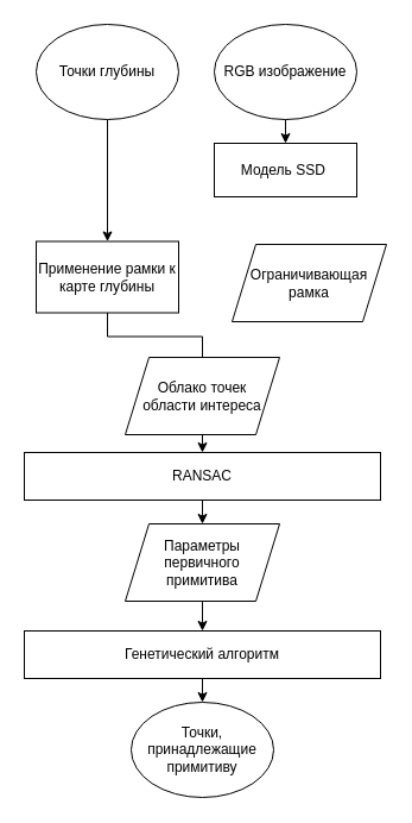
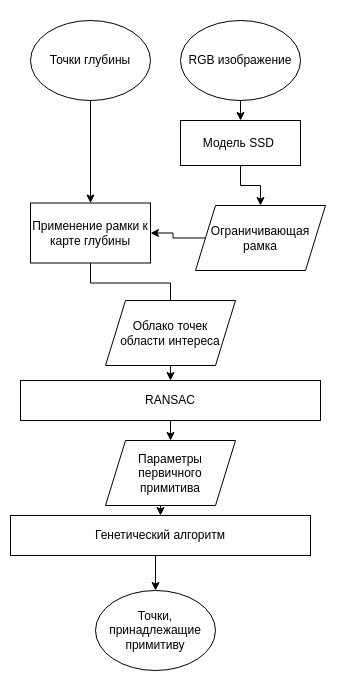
  <mxCell id="0" />
  <mxCell id="1" parent="0" />
  <mxCell id="2" style="edgeStyle=orthogonalEdgeStyle;rounded=0;orthogonalLoop=1;jettySize=auto;html=1;exitX=0.5;exitY=1;exitDx=0;exitDy=0;entryX=0.5;entryY=0;entryDx=0;entryDy=0;" edge="1" parent="1" source="3" target="7"><mxGeometry relative="1" as="geometry" /></mxCell>
  <mxCell id="3" value="RGB изображение" style="ellipse;whiteSpace=wrap;html=1;" vertex="1" parent="1"><mxGeometry x="180" y="20" width="120" height="80" as="geometry" /></mxCell>
  <mxCell id="4" style="edgeStyle=orthogonalEdgeStyle;rounded=0;orthogonalLoop=1;jettySize=auto;html=1;exitX=0.5;exitY=1;exitDx=0;exitDy=0;entryX=0.5;entryY=0;entryDx=0;entryDy=0;" edge="1" parent="1" source="5" target="11"><mxGeometry relative="1" as="geometry" /></mxCell>
  <mxCell id="5" value="Точки глубины" style="ellipse;whiteSpace=wrap;html=1;" vertex="1" parent="1"><mxGeometry x="30" y="20" width="120" height="80" as="geometry" /></mxCell>
+ <mxCell id="6" style="edgeStyle=orthogonalEdgeStyle;rounded=0;orthogonalLoop=1;jettySize=auto;html=1;exitX=0.5;exitY=1;exitDx=0;exitDy=0;entryX=0.5;entryY=0;entryDx=0;entryDy=0;" edge="1" parent="1" source="7" target="13"><mxGeometry relative="1" as="geometry" /></mxCell>
  <mxCell id="7" value="Модель SSD&amp;nbsp;" style="rounded=0;whiteSpace=wrap;html=1;" vertex="1" parent="1"><mxGeometry x="180" y="120" width="120" height="45" as="geometry" /></mxCell>
  <mxCell id="8" style="edgeStyle=orthogonalEdgeStyle;rounded=0;orthogonalLoop=1;jettySize=auto;html=1;exitX=0.5;exitY=1;exitDx=0;exitDy=0;entryX=0.5;entryY=0;entryDx=0;entryDy=0;" edge="1" parent="1" source="9" target="17"><mxGeometry relative="1" as="geometry" /></mxCell>
  <mxCell id="9" value="RANSAC" style="rounded=0;whiteSpace=wrap;html=1;" vertex="1" parent="1"><mxGeometry x="20" y="380" width="300" height="40" as="geometry" /></mxCell>
  <mxCell id="10" style="edgeStyle=orthogonalEdgeStyle;rounded=0;orthogonalLoop=1;jettySize=auto;html=1;exitX=0.5;exitY=1;exitDx=0;exitDy=0;endArrow=none;" edge="1" parent="1" source="11" target="15"><mxGeometry relative="1" as="geometry" /></mxCell>
  <mxCell id="11" value="Применение рамки к карте глубины" style="rounded=0;whiteSpace=wrap;html=1;" vertex="1" parent="1"><mxGeometry x="30" y="202.5" width="120" height="60" as="geometry" /></mxCell>
+ <mxCell id="12" style="edgeStyle=orthogonalEdgeStyle;rounded=0;orthogonalLoop=1;jettySize=auto;html=1;exitX=0;exitY=0.5;exitDx=0;exitDy=0;entryX=1;entryY=0.5;entryDx=0;entryDy=0;" edge="1" parent="1" source="13" target="11"><mxGeometry relative="1" as="geometry" /></mxCell>
  <mxCell id="13" value="&lt;span&gt;Ограничивающая рамка&lt;/span&gt;" style="shape=parallelogram;perimeter=parallelogramPerimeter;whiteSpace=wrap;html=1;fixedSize=1;" vertex="1" parent="1"><mxGeometry x="195" y="205" width="130" height="65" as="geometry" /></mxCell>
  <mxCell id="14" style="edgeStyle=orthogonalEdgeStyle;rounded=0;orthogonalLoop=1;jettySize=auto;html=1;exitX=0.5;exitY=1;exitDx=0;exitDy=0;entryX=0.5;entryY=0;entryDx=0;entryDy=0;" edge="1" parent="1" source="15" target="9"><mxGeometry relative="1" as="geometry" /></mxCell>
  <mxCell id="15" value="&lt;span&gt;Облако точек &lt;br&gt;области интереса&lt;/span&gt;" style="shape=parallelogram;perimeter=parallelogramPerimeter;whiteSpace=wrap;html=1;fixedSize=1;" vertex="1" parent="1"><mxGeometry x="105" y="300" width="130" height="65" as="geometry" /></mxCell>
  <mxCell id="16" style="edgeStyle=orthogonalEdgeStyle;rounded=0;orthogonalLoop=1;jettySize=auto;html=1;exitX=0.5;exitY=1;exitDx=0;exitDy=0;entryX=0.5;entryY=0;entryDx=0;entryDy=0;" edge="1" parent="1" source="17" target="19"><mxGeometry relative="1" as="geometry" /></mxCell>
  <mxCell id="17" value="Параметры первичного &lt;br&gt;примитива" style="shape=parallelogram;perimeter=parallelogramPerimeter;whiteSpace=wrap;html=1;fixedSize=1;" vertex="1" parent="1"><mxGeometry x="105" y="440" width="130" height="65" as="geometry" /></mxCell>
  <mxCell id="18" style="edgeStyle=orthogonalEdgeStyle;rounded=0;orthogonalLoop=1;jettySize=auto;html=1;exitX=0.5;exitY=1;exitDx=0;exitDy=0;entryX=0.5;entryY=0;entryDx=0;entryDy=0;" edge="1" parent="1" source="19" target="20"><mxGeometry relative="1" as="geometry" /></mxCell>
- <mxCell id="19" value="Генетический алгоритм" style="rounded=0;whiteSpace=wrap;html=1;" vertex="1" parent="1"><mxGeometry x="20" y="530" width="300" height="40" as="geometry" /></mxCell>
- <mxCell id="20" value="&lt;span&gt;Точки,&lt;/span&gt;&lt;br&gt;&lt;span&gt;принадлежащие примитиву&lt;/span&gt;" style="ellipse;whiteSpace=wrap;html=1;" vertex="1" parent="1"><mxGeometry x="110" y="590" width="120" height="80" as="geometry" /></mxCell>
+ <mxCell id="19" value="Генетический алгоритм" style="rounded=0;whiteSpace=wrap;html=1;" vertex="1" parent="1"><mxGeometry x="10" y="515" width="300" height="40" as="geometry" /></mxCell>
+ <mxCell id="20" value="&lt;span&gt;Точки,&lt;/span&gt;&lt;br&gt;&lt;span&gt;принадлежащие примитиву&lt;/span&gt;" style="ellipse;whiteSpace=wrap;html=1;" vertex="1" parent="1"><mxGeometry x="95" y="590" width="120" height="80" as="geometry" /></mxCell>
